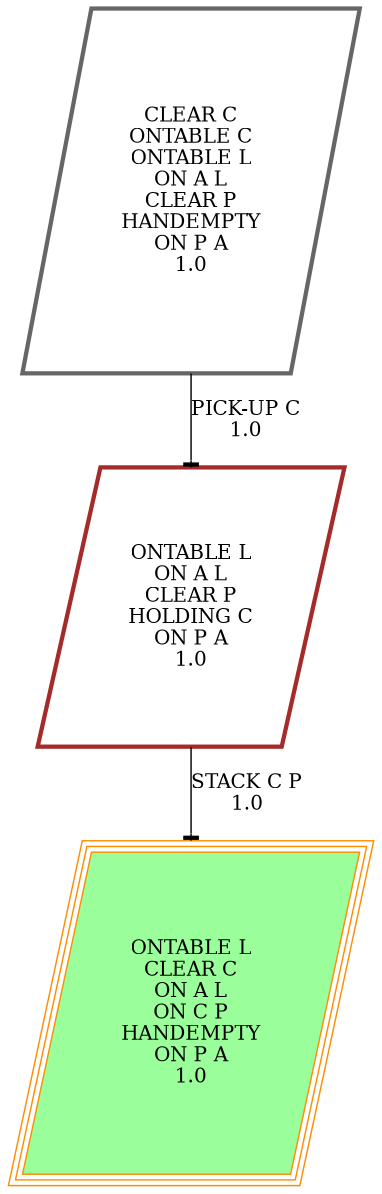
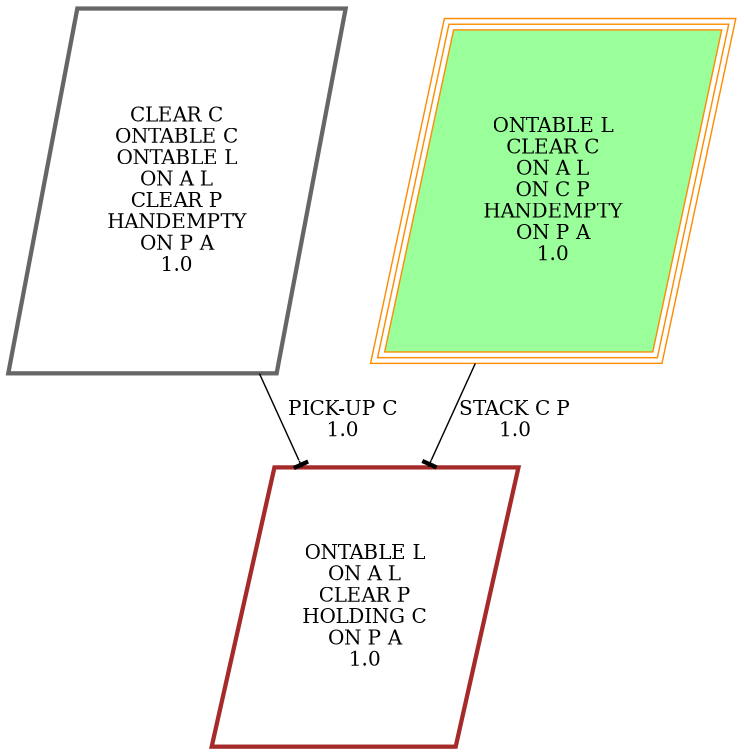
  digraph {
    node [penwidth=3 shape=parallelogram]
    edge [arrowhead=tee]
    "CLEAR C\nONTABLE C\nONTABLE L\nON A L\nCLEAR P\nHANDEMPTY\nON P A\n1.0\n" [color=gray40]
    "ONTABLE L\nON A L\nCLEAR P\nHOLDING C\nON P A\n1.0\n" [color=brown]
    "ONTABLE L\nCLEAR C\nON A L\nON C P\nHANDEMPTY\nON P A\n1.0\n" [fillcolor=palegreen1 peripheries=3 style=filled color=darkorange penwidth=""]
    "CLEAR C\nONTABLE C\nONTABLE L\nON A L\nCLEAR P\nHANDEMPTY\nON P A\n1.0\n" -> "ONTABLE L\nON A L\nCLEAR P\nHOLDING C\nON P A\n1.0\n" [label="PICK-UP C\n1.0\n"]
-   "ONTABLE L\nON A L\nCLEAR P\nHOLDING C\nON P A\n1.0\n" -> "ONTABLE L\nCLEAR C\nON A L\nON C P\nHANDEMPTY\nON P A\n1.0\n" [label="STACK C P\n1.0\n"]
+   "ONTABLE L\nCLEAR C\nON A L\nON C P\nHANDEMPTY\nON P A\n1.0\n" -> "ONTABLE L\nON A L\nCLEAR P\nHOLDING C\nON P A\n1.0\n" [label="STACK C P\n1.0\n"]
  }
